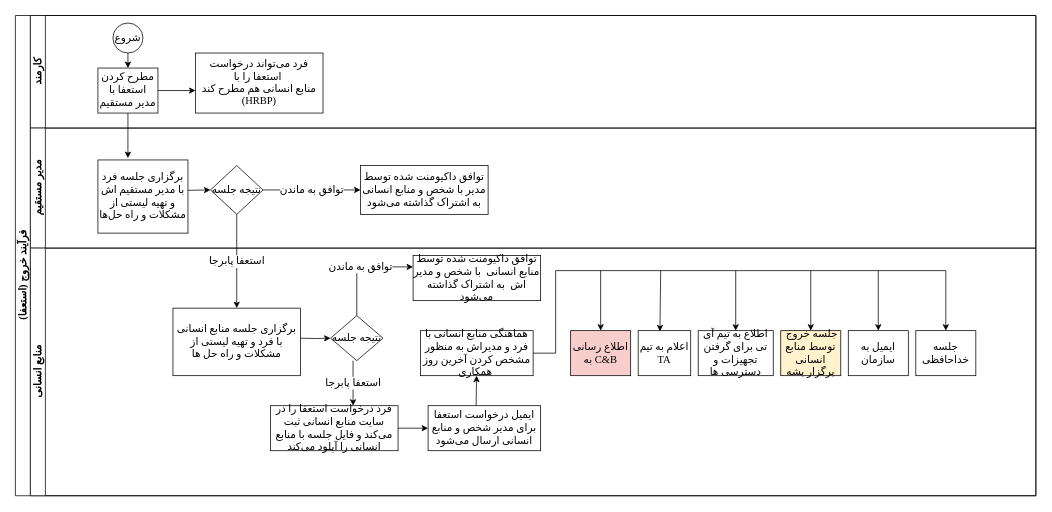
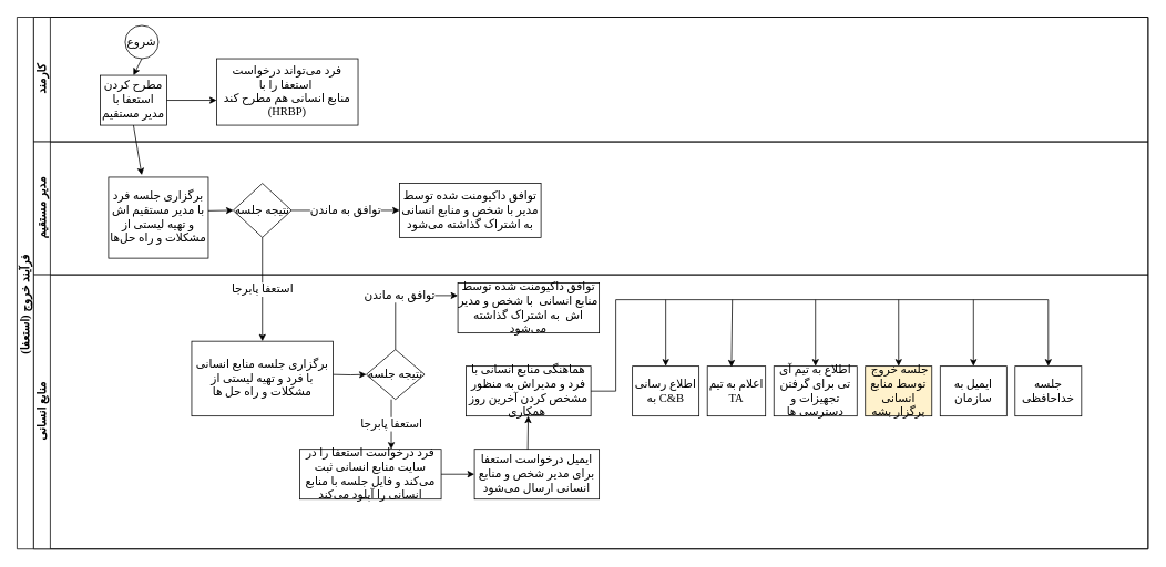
  <mxCell id="0" />
  <mxCell id="1" parent="0" />
  <mxCell id="2" value="&lt;font color=&quot;#FFFFFF&quot; style=&quot;font-size: 14px;&quot;&gt;بسم الله&lt;/font&gt; فرآیند خروج (استعفا)" style="swimlane;html=1;childLayout=stackLayout;resizeParent=1;resizeParentMax=0;horizontal=0;startSize=20;horizontalStack=0;fontFamily=B Nazanin;fontSource=http%3A%2F%2Fawebfont.ir%2Ffonts%3Fcat_id%3D1%26file_id%3D1069%26file_type%3Dttf;fontSize=14;" parent="1" vertex="1"><mxGeometry x="20" y="20" width="1360" height="640" as="geometry" /></mxCell>
  <mxCell id="3" value="&lt;p style=&quot;font-size: 14px;&quot;&gt;&lt;font style=&quot;font-size: 14px;&quot;&gt;کارمند&lt;/font&gt;&lt;/p&gt;" style="swimlane;html=1;startSize=20;horizontal=0;fontFamily=B Nazanin;fontSource=http%3A%2F%2Fawebfont.ir%2Ffonts%3Fcat_id%3D1%26file_id%3D1069%26file_type%3Dttf;fontSize=14;" parent="2" vertex="1"><mxGeometry x="20" width="1340" height="150" as="geometry" /></mxCell>
  <mxCell id="4" value="شروع" style="ellipse;whiteSpace=wrap;html=1;fontFamily=B Nazanin;fontSource=http%3A%2F%2Fawebfont.ir%2Ffonts%3Fcat_id%3D1%26file_id%3D1069%26file_type%3Dttf;fontSize=14;" parent="3" vertex="1"><mxGeometry x="110" y="10" width="40" height="40" as="geometry" /></mxCell>
- <mxCell id="5" value="مطرح کردن استعفا با مدیر مستقیم" style="rounded=0;whiteSpace=wrap;html=1;fontFamily=B Nazanin;fontSize=14;fontColor=#000000;align=center;fontSource=http%3A%2F%2Fawebfont.ir%2Ffonts%3Fcat_id%3D1%26file_id%3D1069%26file_type%3Dttf;" parent="3" vertex="1"><mxGeometry x="90" y="70" width="80" height="60" as="geometry" /></mxCell>
+ <mxCell id="5" value="مطرح کردن استعفا با مدیر مستقیم" style="rounded=0;whiteSpace=wrap;html=1;fontFamily=B Nazanin;fontSize=14;fontColor=#000000;align=center;fontSource=http%3A%2F%2Fawebfont.ir%2Ffonts%3Fcat_id%3D1%26file_id%3D1069%26file_type%3Dttf;" parent="3" vertex="1"><mxGeometry x="80" y="70" width="80" height="60" as="geometry" /></mxCell>
  <mxCell id="6" value="" style="endArrow=classic;html=1;rounded=0;entryX=0.5;entryY=0;entryDx=0;entryDy=0;exitX=0.5;exitY=1;exitDx=0;exitDy=0;" parent="3" source="4" target="5" edge="1"><mxGeometry width="50" height="50" relative="1" as="geometry"><mxPoint x="100" y="40" as="sourcePoint" /><mxPoint x="150" y="-10" as="targetPoint" /></mxGeometry></mxCell>
  <mxCell id="7" value="فرد می‌تواند درخواست استعفا را با&amp;nbsp; &lt;br style=&quot;font-size: 14px;&quot;&gt;منابع انسانی هم مطرح کند&lt;br style=&quot;font-size: 14px;&quot;&gt;(HRBP)" style="rounded=0;whiteSpace=wrap;html=1;fontFamily=B Nazanin;fontSize=14;fontColor=#000000;align=center;fontSource=http%3A%2F%2Fawebfont.ir%2Ffonts%3Fcat_id%3D1%26file_id%3D1069%26file_type%3Dttf;" parent="3" vertex="1"><mxGeometry x="220" y="50" width="170" height="80" as="geometry" /></mxCell>
  <mxCell id="8" style="edgeStyle=none;rounded=0;orthogonalLoop=1;jettySize=auto;html=1;exitX=1;exitY=0.5;exitDx=0;exitDy=0;entryX=0;entryY=0.625;entryDx=0;entryDy=0;entryPerimeter=0;" parent="3" source="5" target="7" edge="1"><mxGeometry relative="1" as="geometry" /></mxCell>
  <mxCell id="9" value="مدیر مستقیم" style="swimlane;html=1;startSize=20;horizontal=0;fontFamily=B Nazanin;fontSource=http%3A%2F%2Fawebfont.ir%2Ffonts%3Fcat_id%3D1%26file_id%3D1069%26file_type%3Dttf;fontSize=14;" parent="2" vertex="1"><mxGeometry x="20" y="150" width="1340" height="160" as="geometry" /></mxCell>
  <mxCell id="10" value="برگزاری جلسه فرد با مدیر مستقیم اش و تهیه لیستی از مشکلات و راه حل‌ها " style="rounded=0;whiteSpace=wrap;html=1;fontFamily=B Nazanin;fontSize=14;fontColor=#000000;align=center;fontSource=http%3A%2F%2Fawebfont.ir%2Ffonts%3Fcat_id%3D1%26file_id%3D1069%26file_type%3Dttf;" parent="9" vertex="1"><mxGeometry x="90" y="42.5" width="120" height="97.5" as="geometry" /></mxCell>
  <mxCell id="11" value="توافق به ماندن" style="edgeStyle=orthogonalEdgeStyle;rounded=0;orthogonalLoop=1;jettySize=auto;html=1;fontFamily=B Nazanin;fontSource=http%3A%2F%2Fawebfont.ir%2Ffonts%3Fcat_id%3D1%26file_id%3D1069%26file_type%3Dttf;fontSize=14;" parent="9" source="12" target="13" edge="1"><mxGeometry relative="1" as="geometry" /></mxCell>
  <mxCell id="12" value="نتیجه جلسه" style="rhombus;whiteSpace=wrap;html=1;fontFamily=B Nazanin;fontSize=14;fontColor=#000000;align=center;fontSource=http%3A%2F%2Fawebfont.ir%2Ffonts%3Fcat_id%3D1%26file_id%3D1069%26file_type%3Dttf;" parent="9" vertex="1"><mxGeometry x="240" y="50" width="70" height="65" as="geometry" /></mxCell>
  <mxCell id="13" value="توافق داکیومنت شده توسط مدیر با شخص و منابع انسانی به اشتراک گذاشته می‌شود" style="rounded=0;whiteSpace=wrap;html=1;fontFamily=B Nazanin;fontSize=14;fontColor=#000000;align=center;fontSource=http%3A%2F%2Fawebfont.ir%2Ffonts%3Fcat_id%3D1%26file_id%3D1069%26file_type%3Dttf;" parent="9" vertex="1"><mxGeometry x="440" y="50" width="170" height="65" as="geometry" /></mxCell>
  <mxCell id="14" value="" style="endArrow=classic;html=1;rounded=0;fontFamily=B Nazanin;fontSource=http%3A%2F%2Fawebfont.ir%2Ffonts%3Fcat_id%3D1%26file_id%3D1069%26file_type%3Dttf;fontSize=14;" parent="9" target="24" edge="1"><mxGeometry width="50" height="50" relative="1" as="geometry"><mxPoint x="760" y="190" as="sourcePoint" /><mxPoint x="830" y="140" as="targetPoint" /></mxGeometry></mxCell>
  <mxCell id="15" value="" style="endArrow=classic;html=1;rounded=0;fontFamily=B Nazanin;fontSource=http%3A%2F%2Fawebfont.ir%2Ffonts%3Fcat_id%3D1%26file_id%3D1069%26file_type%3Dttf;fontSize=14;" parent="9" target="22" edge="1"><mxGeometry width="50" height="50" relative="1" as="geometry"><mxPoint x="1040" y="190" as="sourcePoint" /><mxPoint x="1090" y="140" as="targetPoint" /></mxGeometry></mxCell>
  <mxCell id="16" value="" style="endArrow=classic;html=1;rounded=0;exitX=1;exitY=0.415;exitDx=0;exitDy=0;entryX=0;entryY=0.5;entryDx=0;entryDy=0;exitPerimeter=0;" edge="1" parent="9" source="10" target="12"><mxGeometry width="50" height="50" relative="1" as="geometry"><mxPoint x="570" y="180" as="sourcePoint" /><mxPoint x="620" y="130" as="targetPoint" /></mxGeometry></mxCell>
  <mxCell id="17" value="استعفا پابرجا" style="rounded=0;orthogonalLoop=1;jettySize=auto;html=1;exitX=0.5;exitY=1;exitDx=0;exitDy=0;fontFamily=B Nazanin;fontSource=http%3A%2F%2Fawebfont.ir%2Ffonts%3Fcat_id%3D1%26file_id%3D1069%26file_type%3Dttf;fontSize=14;" parent="2" source="12" edge="1"><mxGeometry relative="1" as="geometry"><mxPoint x="295" y="390" as="targetPoint" /></mxGeometry></mxCell>
  <mxCell id="18" value="منابع انسانی" style="swimlane;html=1;startSize=20;horizontal=0;fontFamily=B Nazanin;fontSource=http%3A%2F%2Fawebfont.ir%2Ffonts%3Fcat_id%3D1%26file_id%3D1069%26file_type%3Dttf;fontSize=14;" parent="2" vertex="1"><mxGeometry x="20" y="310" width="1340" height="330" as="geometry" /></mxCell>
  <mxCell id="19" style="edgeStyle=orthogonalEdgeStyle;rounded=0;orthogonalLoop=1;jettySize=auto;html=1;entryX=0;entryY=0.5;entryDx=0;entryDy=0;" parent="18" target="27" edge="1"><mxGeometry relative="1" as="geometry"><mxPoint x="360" y="120" as="sourcePoint" /><mxPoint x="460" y="120" as="targetPoint" /></mxGeometry></mxCell>
  <mxCell id="20" value="برگزاری جلسه منابع انسانی با فرد و تهیه لیستی از مشکلات و راه حل ها" style="rounded=0;whiteSpace=wrap;html=1;fontFamily=B Nazanin;fontSize=14;fontColor=#000000;align=center;fontSource=http%3A%2F%2Fawebfont.ir%2Ffonts%3Fcat_id%3D1%26file_id%3D1069%26file_type%3Dttf;" parent="18" vertex="1"><mxGeometry x="190" y="80" width="170" height="90" as="geometry" /></mxCell>
  <mxCell id="21" value="اطلاع به تیم آی تی برای گرفتن تجهیزات و دسترسی ها" style="rounded=0;whiteSpace=wrap;html=1;fontFamily=B Nazanin;fontSize=14;fontColor=#000000;align=center;fontSource=http%3A%2F%2Fawebfont.ir%2Ffonts%3Fcat_id%3D1%26file_id%3D1069%26file_type%3Dttf;" parent="18" vertex="1"><mxGeometry x="890" y="110" width="100" height="60" as="geometry" /></mxCell>
  <mxCell id="22" value="&amp;nbsp;جلسه خروج توسط منابع انسانی برگزار بشه" style="rounded=0;whiteSpace=wrap;html=1;fontFamily=B Nazanin;fontSize=14;fontColor=#000000;align=center;fontSource=http%3A%2F%2Fawebfont.ir%2Ffonts%3Fcat_id%3D1%26file_id%3D1069%26file_type%3Dttf;fillColor=#fff2cc;" parent="18" vertex="1"><mxGeometry x="1000" y="110" width="80" height="60" as="geometry" /></mxCell>
  <mxCell id="23" value="جلسه خداحافظی" style="rounded=0;whiteSpace=wrap;html=1;fontFamily=B Nazanin;fontSize=14;fontColor=#000000;align=center;fontSource=http%3A%2F%2Fawebfont.ir%2Ffonts%3Fcat_id%3D1%26file_id%3D1069%26file_type%3Dttf;" parent="18" vertex="1"><mxGeometry x="1180" y="110" width="80" height="60" as="geometry" /></mxCell>
- <mxCell id="24" value="اطلاع رسانی به C&amp;amp;B" style="rounded=0;whiteSpace=wrap;html=1;fontFamily=B Nazanin;fontSize=14;fontColor=#000000;align=center;fontSource=http%3A%2F%2Fawebfont.ir%2Ffonts%3Fcat_id%3D1%26file_id%3D1069%26file_type%3Dttf;fillColor=#f8cecc;" parent="18" vertex="1"><mxGeometry x="720" y="110" width="80" height="60" as="geometry" /></mxCell>
+ <mxCell id="24" value="اطلاع رسانی به C&amp;amp;B" style="rounded=0;whiteSpace=wrap;html=1;fontFamily=B Nazanin;fontSize=14;fontColor=#000000;align=center;fontSource=http%3A%2F%2Fawebfont.ir%2Ffonts%3Fcat_id%3D1%26file_id%3D1069%26file_type%3Dttf;" parent="18" vertex="1"><mxGeometry x="720" y="110" width="80" height="60" as="geometry" /></mxCell>
  <mxCell id="25" value="ایمیل به سازمان" style="rounded=0;whiteSpace=wrap;html=1;fontFamily=B Nazanin;fontSize=14;fontColor=#000000;align=center;fontSource=http%3A%2F%2Fawebfont.ir%2Ffonts%3Fcat_id%3D1%26file_id%3D1069%26file_type%3Dttf;" parent="18" vertex="1"><mxGeometry x="1090" y="110" width="80" height="60" as="geometry" /></mxCell>
  <mxCell id="26" value="توافق داکیومنت شده توسط منابع انسانی&amp;nbsp; با شخص و مدیر اش&amp;nbsp; به اشتراک گذاشته می‌شود" style="rounded=0;whiteSpace=wrap;html=1;fontFamily=B Nazanin;fontSize=14;fontColor=#000000;align=center;fontSource=http%3A%2F%2Fawebfont.ir%2Ffonts%3Fcat_id%3D1%26file_id%3D1069%26file_type%3Dttf;" parent="18" vertex="1"><mxGeometry x="510" y="10" width="170" height="60" as="geometry" /></mxCell>
  <mxCell id="27" value="نتیجه جلسه" style="rhombus;whiteSpace=wrap;html=1;fontFamily=B Nazanin;fontSize=14;fontColor=#000000;align=center;fontSource=http%3A%2F%2Fawebfont.ir%2Ffonts%3Fcat_id%3D1%26file_id%3D1069%26file_type%3Dttf;" parent="18" vertex="1"><mxGeometry x="400" y="90" width="70" height="60" as="geometry" /></mxCell>
  <mxCell id="28" value="توافق به ماندن" style="edgeStyle=orthogonalEdgeStyle;rounded=0;orthogonalLoop=1;jettySize=auto;html=1;exitX=0.5;exitY=0;exitDx=0;exitDy=0;entryX=0;entryY=0.25;entryDx=0;entryDy=0;fontFamily=B Nazanin;fontSource=http%3A%2F%2Fawebfont.ir%2Ffonts%3Fcat_id%3D1%26file_id%3D1069%26file_type%3Dttf;fontSize=14;" parent="18" source="27" target="26" edge="1"><mxGeometry relative="1" as="geometry"><mxPoint x="410" y="45" as="sourcePoint" /><mxPoint x="510" y="45" as="targetPoint" /></mxGeometry></mxCell>
  <mxCell id="29" value="استعفا پابرجا" style="rounded=0;orthogonalLoop=1;jettySize=auto;html=1;exitX=0.5;exitY=1;exitDx=0;exitDy=0;fontFamily=B Nazanin;fontSource=http%3A%2F%2Fawebfont.ir%2Ffonts%3Fcat_id%3D1%26file_id%3D1069%26file_type%3Dttf;fontSize=14;" parent="18" edge="1"><mxGeometry relative="1" as="geometry"><mxPoint x="430" y="150" as="sourcePoint" /><mxPoint x="430" y="210" as="targetPoint" /><Array as="points"><mxPoint x="430" y="200" /></Array></mxGeometry></mxCell>
  <mxCell id="30" value="هماهنگی منابع انسانی با فرد و مدیراش به منظور مشخص کردن آخرین روز همکاری&amp;nbsp;" style="rounded=0;whiteSpace=wrap;html=1;fontFamily=B Nazanin;fontSize=14;fontColor=#000000;align=center;fontSource=http%3A%2F%2Fawebfont.ir%2Ffonts%3Fcat_id%3D1%26file_id%3D1069%26file_type%3Dttf;" parent="18" vertex="1"><mxGeometry x="520" y="110" width="150" height="60" as="geometry" /></mxCell>
  <mxCell id="31" value="اعلام به تیم TA" style="rounded=0;whiteSpace=wrap;html=1;fontFamily=B Nazanin;fontSize=14;fontColor=#000000;align=center;fontSource=http%3A%2F%2Fawebfont.ir%2Ffonts%3Fcat_id%3D1%26file_id%3D1069%26file_type%3Dttf;" parent="18" vertex="1"><mxGeometry x="810" y="110" width="70" height="60" as="geometry" /></mxCell>
  <mxCell id="32" value="" style="endArrow=classic;html=1;rounded=0;fontFamily=B Nazanin;fontSource=http%3A%2F%2Fawebfont.ir%2Ffonts%3Fcat_id%3D1%26file_id%3D1069%26file_type%3Dttf;fontSize=14;entryX=0.414;entryY=0.017;entryDx=0;entryDy=0;entryPerimeter=0;" parent="18" target="31" edge="1"><mxGeometry width="50" height="50" relative="1" as="geometry"><mxPoint x="840" y="30" as="sourcePoint" /><mxPoint x="880" y="20" as="targetPoint" /></mxGeometry></mxCell>
  <mxCell id="33" value="" style="endArrow=classic;html=1;rounded=0;fontFamily=B Nazanin;fontSource=http%3A%2F%2Fawebfont.ir%2Ffonts%3Fcat_id%3D1%26file_id%3D1069%26file_type%3Dttf;fontSize=14;" parent="18" target="25" edge="1"><mxGeometry width="50" height="50" relative="1" as="geometry"><mxPoint x="1130" y="30" as="sourcePoint" /><mxPoint x="1170" y="-20" as="targetPoint" /></mxGeometry></mxCell>
  <mxCell id="34" value="" style="endArrow=classic;html=1;rounded=0;fontFamily=B Nazanin;fontSource=http%3A%2F%2Fawebfont.ir%2Ffonts%3Fcat_id%3D1%26file_id%3D1069%26file_type%3Dttf;fontSize=14;entryX=0.5;entryY=0;entryDx=0;entryDy=0;" parent="18" target="23" edge="1"><mxGeometry width="50" height="50" relative="1" as="geometry"><mxPoint x="1220" y="30" as="sourcePoint" /><mxPoint x="1270" y="-20" as="targetPoint" /></mxGeometry></mxCell>
  <mxCell id="35" value="فرد درخواست استعفا را در سایت منابع انسانی ثبت می‌کند و فایل جلسه با منابع انسانی را آپلود می‌کند" style="rounded=0;whiteSpace=wrap;html=1;fontFamily=B Nazanin;fontSize=14;fontColor=#000000;align=center;fontSource=http%3A%2F%2Fawebfont.ir%2Ffonts%3Fcat_id%3D1%26file_id%3D1069%26file_type%3Dttf;" parent="18" vertex="1"><mxGeometry x="320" y="210" width="170" height="60" as="geometry" /></mxCell>
  <mxCell id="36" value="ایمیل درخواست استعفا برای مدیر شخص و منابع انسانی ارسال می‌شود" style="rounded=0;whiteSpace=wrap;html=1;fontFamily=B Nazanin;fontSize=14;fontColor=#000000;align=center;fontSource=http%3A%2F%2Fawebfont.ir%2Ffonts%3Fcat_id%3D1%26file_id%3D1069%26file_type%3Dttf;" vertex="1" parent="18"><mxGeometry x="530" y="210" width="150" height="60" as="geometry" /></mxCell>
  <mxCell id="37" value="" style="endArrow=classic;html=1;rounded=0;exitX=1;exitY=0.5;exitDx=0;exitDy=0;entryX=0;entryY=0.5;entryDx=0;entryDy=0;" edge="1" parent="18" source="35" target="36"><mxGeometry width="50" height="50" relative="1" as="geometry"><mxPoint x="720" y="40" as="sourcePoint" /><mxPoint x="770" y="-10" as="targetPoint" /></mxGeometry></mxCell>
  <mxCell id="38" value="" style="endArrow=classic;html=1;rounded=0;exitX=0.427;exitY=0;exitDx=0;exitDy=0;exitPerimeter=0;" edge="1" parent="18" source="36" target="30"><mxGeometry width="50" height="50" relative="1" as="geometry"><mxPoint x="720" y="40" as="sourcePoint" /><mxPoint x="770" y="-10" as="targetPoint" /></mxGeometry></mxCell>
  <mxCell id="39" value="" style="endArrow=none;html=1;rounded=0;fontFamily=B Nazanin;fontSource=http%3A%2F%2Fawebfont.ir%2Ffonts%3Fcat_id%3D1%26file_id%3D1069%26file_type%3Dttf;fontSize=14;" parent="1" edge="1"><mxGeometry width="50" height="50" relative="1" as="geometry"><mxPoint x="740" y="360" as="sourcePoint" /><mxPoint x="1260" y="360" as="targetPoint" /></mxGeometry></mxCell>
  <mxCell id="40" value="" style="endArrow=classic;html=1;rounded=0;fontFamily=B Nazanin;fontSource=http%3A%2F%2Fawebfont.ir%2Ffonts%3Fcat_id%3D1%26file_id%3D1069%26file_type%3Dttf;fontSize=14;entryX=0.5;entryY=0;entryDx=0;entryDy=0;" parent="1" target="21" edge="1"><mxGeometry width="50" height="50" relative="1" as="geometry"><mxPoint x="980" y="360" as="sourcePoint" /><mxPoint x="780" y="310" as="targetPoint" /></mxGeometry></mxCell>
  <mxCell id="41" value="" style="endArrow=classic;html=1;rounded=0;exitX=0.5;exitY=1;exitDx=0;exitDy=0;" edge="1" parent="1" source="5"><mxGeometry width="50" height="50" relative="1" as="geometry"><mxPoint x="610" y="350" as="sourcePoint" /><mxPoint x="170" y="210" as="targetPoint" /></mxGeometry></mxCell>
  <mxCell id="42" value="" style="endArrow=none;html=1;rounded=0;exitX=1;exitY=0.5;exitDx=0;exitDy=0;" edge="1" parent="1" source="30"><mxGeometry width="50" height="50" relative="1" as="geometry"><mxPoint x="760" y="370" as="sourcePoint" /><mxPoint x="740" y="360" as="targetPoint" /><Array as="points"><mxPoint x="740" y="470" /></Array></mxGeometry></mxCell>
